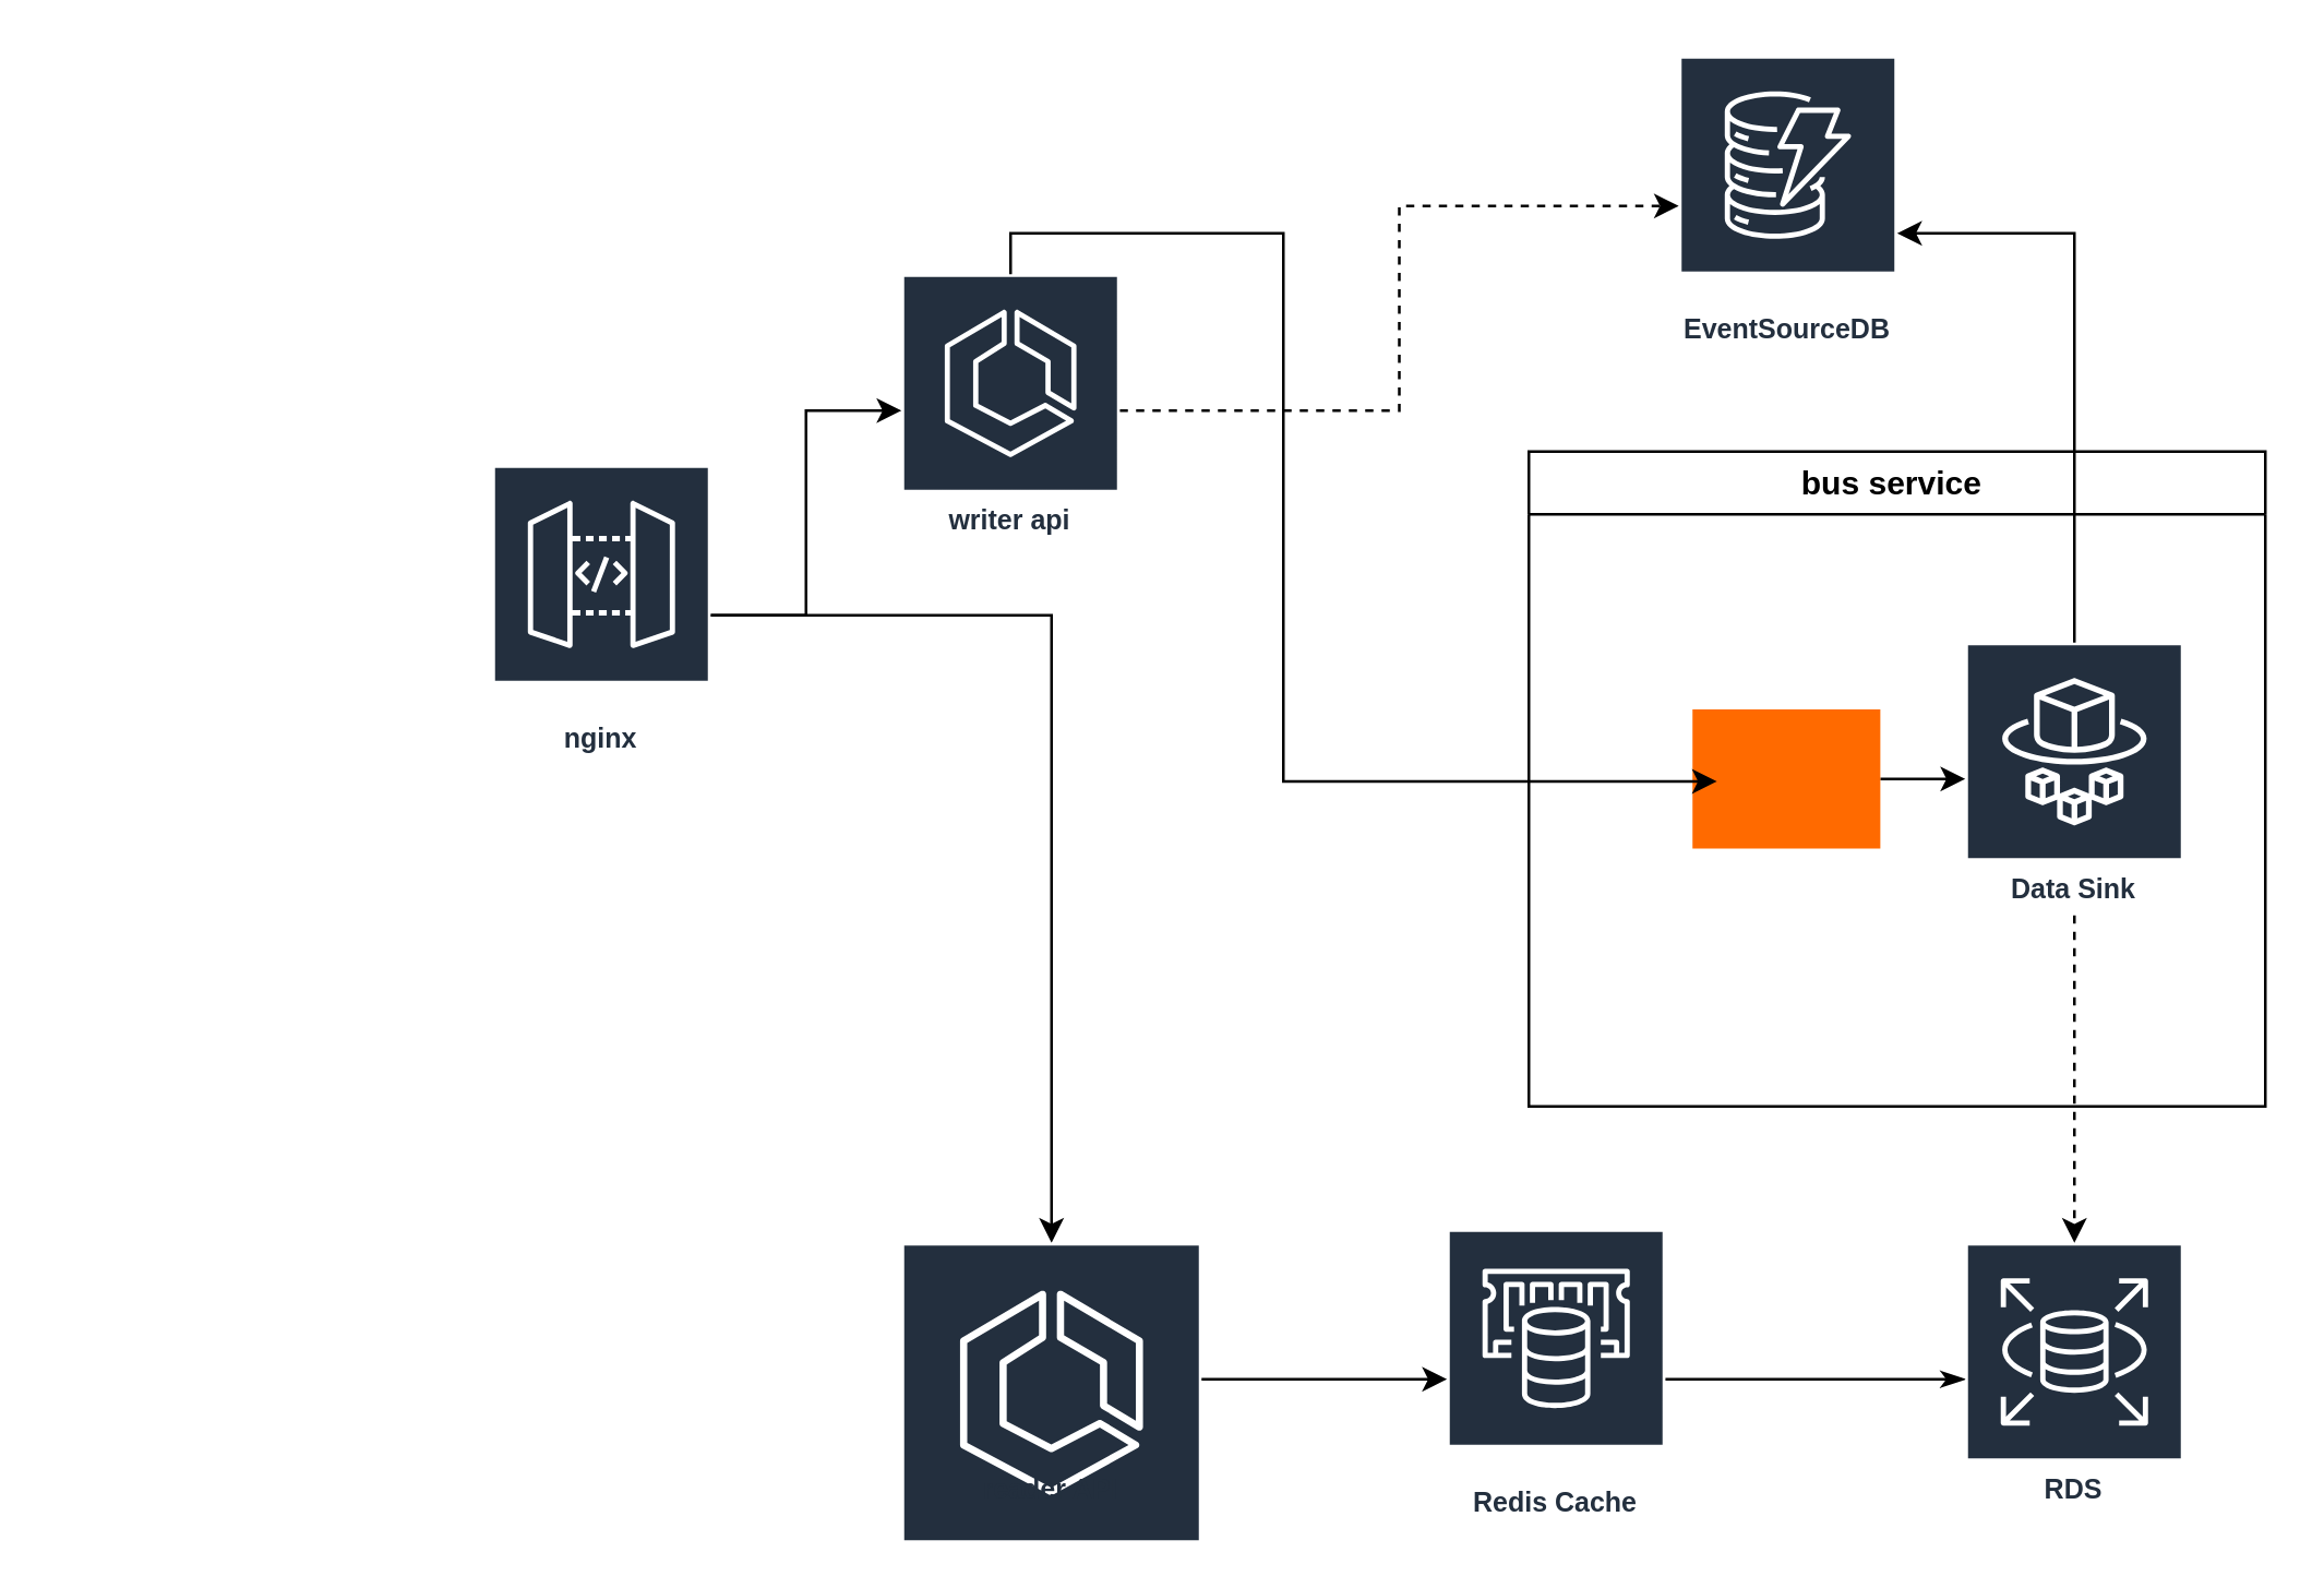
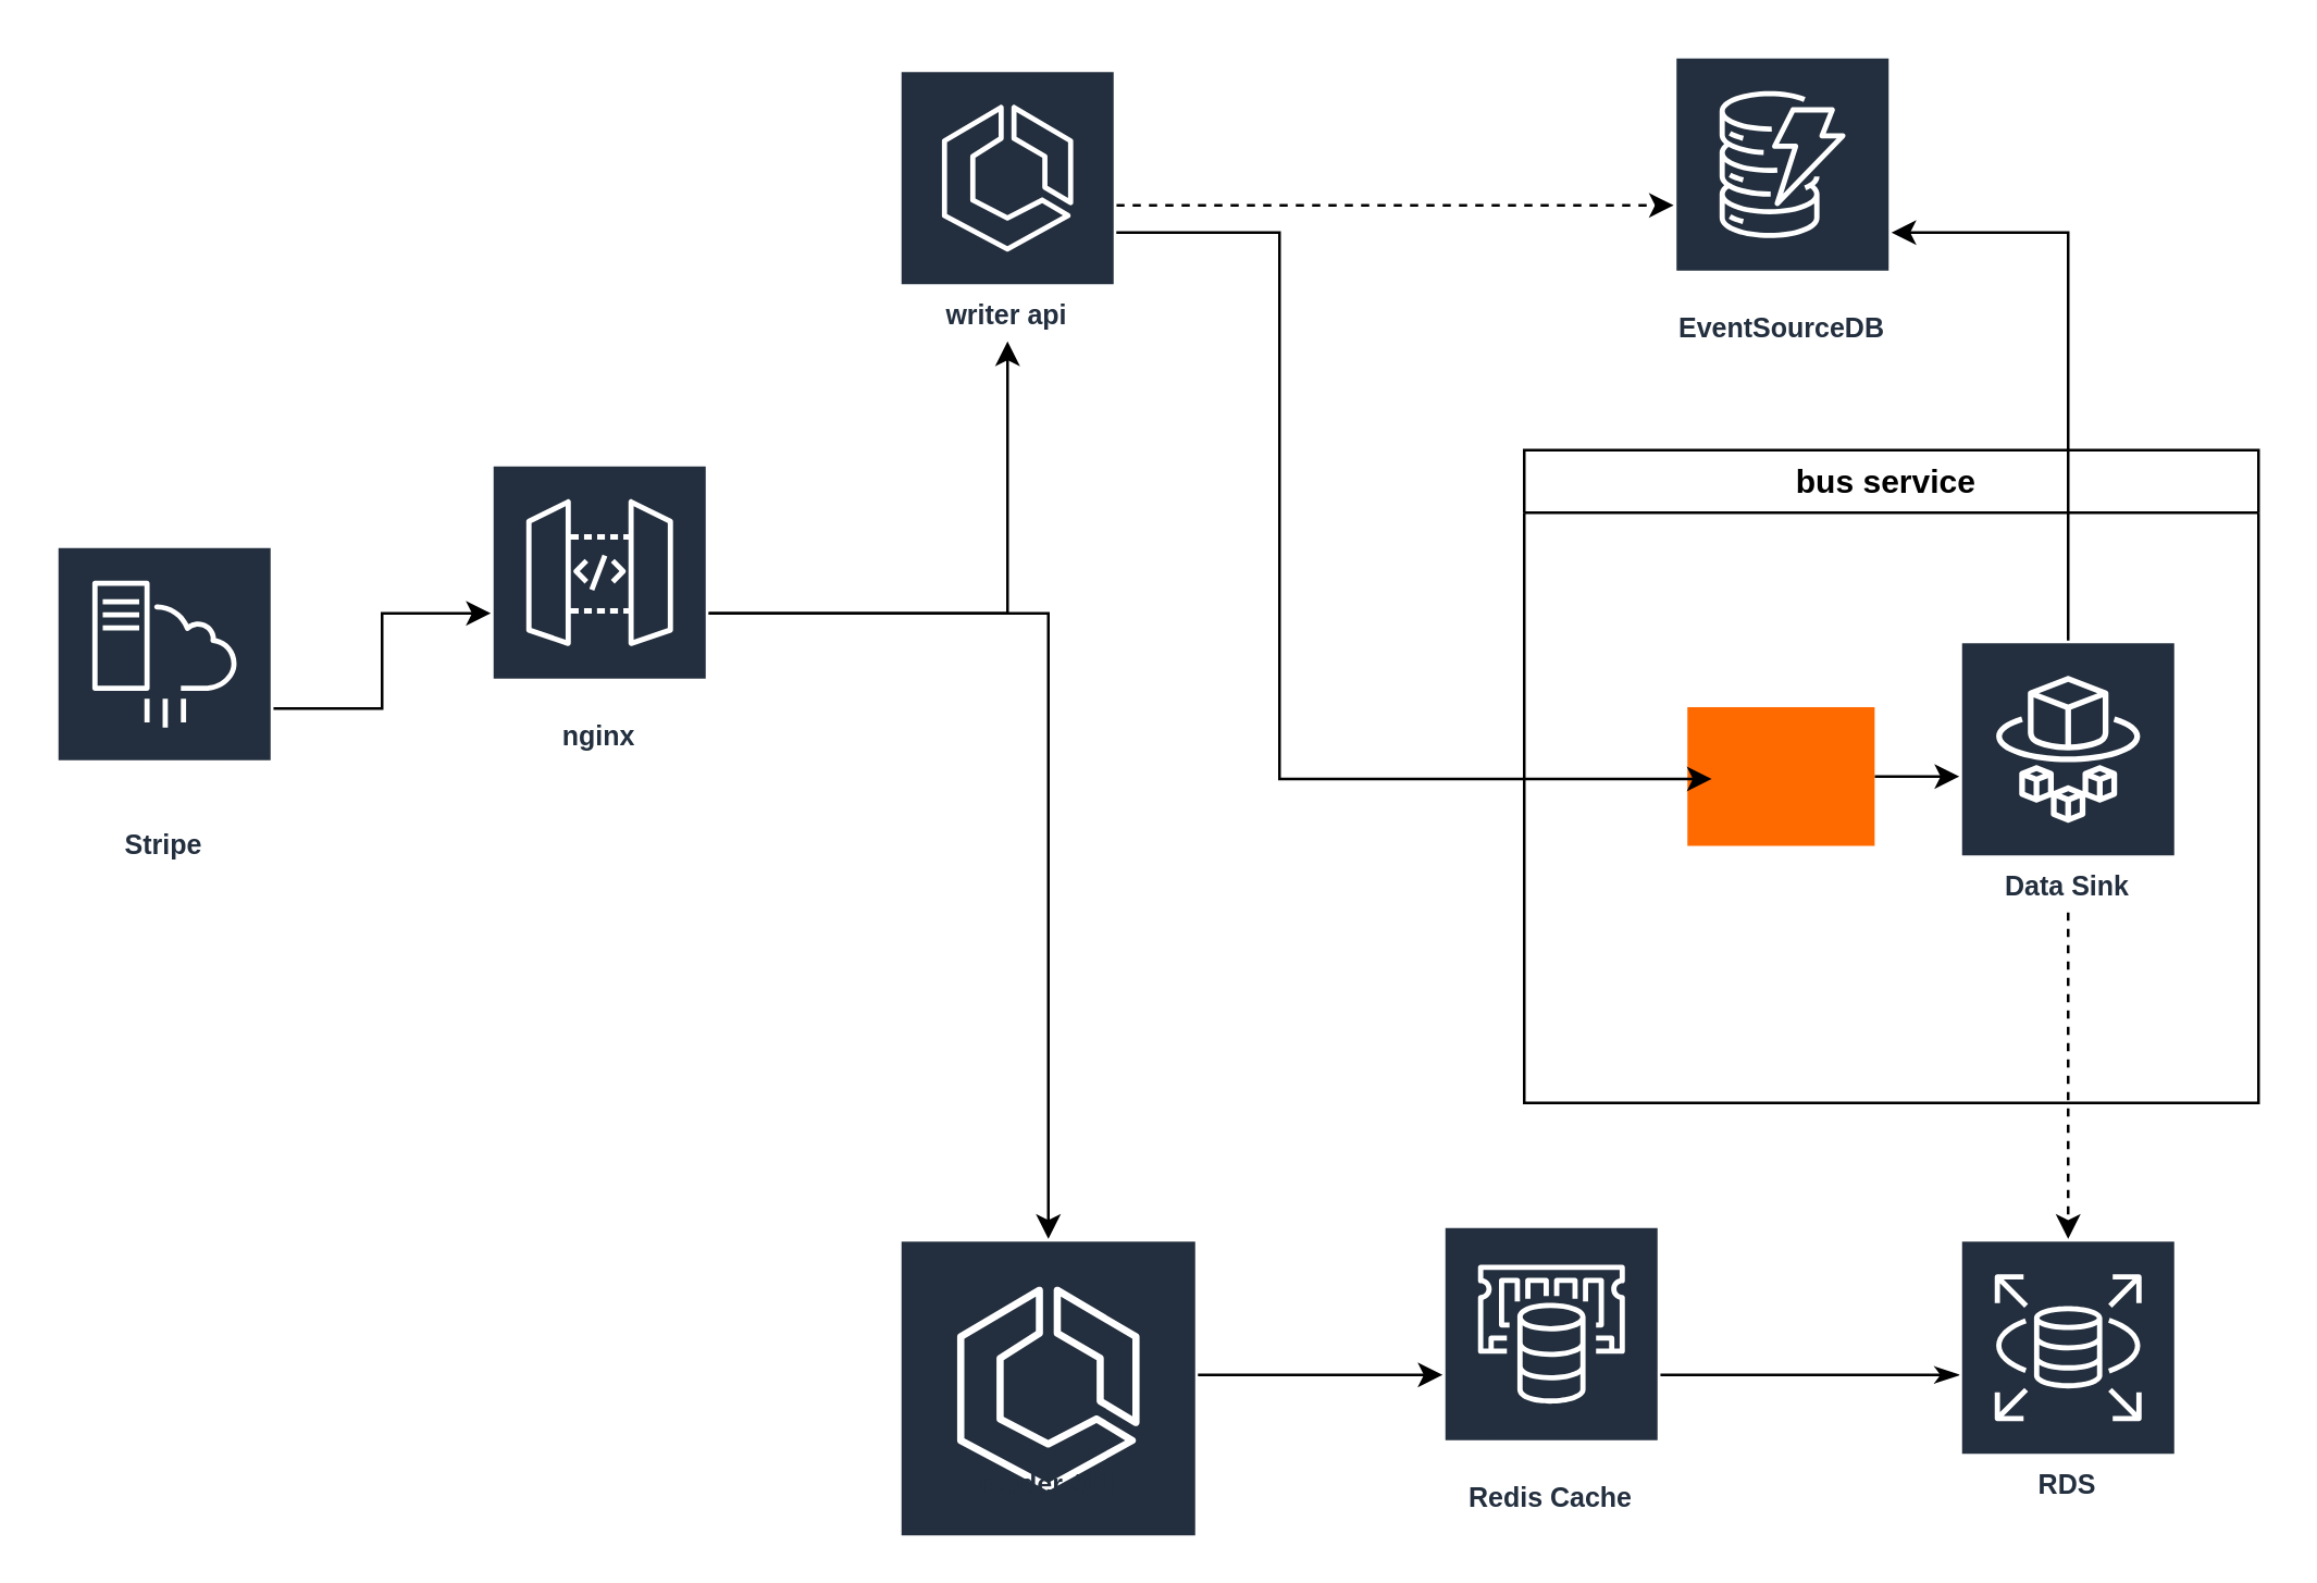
  <mxCell id="0" />
  <mxCell id="1" parent="0" />
  <mxCell id="2" style="edgeStyle=orthogonalEdgeStyle;rounded=0;orthogonalLoop=1;jettySize=auto;html=1;" parent="1" source="4" target="6" edge="1"><mxGeometry relative="1" as="geometry" /></mxCell>
  <mxCell id="3" style="edgeStyle=orthogonalEdgeStyle;rounded=0;orthogonalLoop=1;jettySize=auto;html=1;" parent="1" source="4" target="7" edge="1"><mxGeometry relative="1" as="geometry" /></mxCell>
  <mxCell id="4" value="nginx" style="sketch=0;outlineConnect=0;fontColor=#232F3E;gradientColor=none;strokeColor=#ffffff;fillColor=#232F3E;dashed=0;verticalLabelPosition=middle;verticalAlign=bottom;align=center;html=1;whiteSpace=wrap;fontSize=10;fontStyle=1;spacing=3;shape=mxgraph.aws4.productIcon;prIcon=mxgraph.aws4.api_gateway;" parent="1" vertex="1"><mxGeometry x="180" y="170" width="80" height="110" as="geometry" /></mxCell>
  <mxCell id="5" style="edgeStyle=orthogonalEdgeStyle;rounded=0;orthogonalLoop=1;jettySize=auto;html=1;dashed=1;" parent="1" source="6" target="10" edge="1"><mxGeometry relative="1" as="geometry" /></mxCell>
- <mxCell id="6" value="writer api" style="sketch=0;outlineConnect=0;fontColor=#232F3E;gradientColor=none;strokeColor=#ffffff;fillColor=#232F3E;dashed=0;verticalLabelPosition=middle;verticalAlign=bottom;align=center;html=1;whiteSpace=wrap;fontSize=10;fontStyle=1;spacing=3;shape=mxgraph.aws4.productIcon;prIcon=mxgraph.aws4.ecs;" parent="1" vertex="1"><mxGeometry x="330" y="100" width="80" height="100" as="geometry" /></mxCell>
+ <mxCell id="6" value="writer api" style="sketch=0;outlineConnect=0;fontColor=#232F3E;gradientColor=none;strokeColor=#ffffff;fillColor=#232F3E;dashed=0;verticalLabelPosition=middle;verticalAlign=bottom;align=center;html=1;whiteSpace=wrap;fontSize=10;fontStyle=1;spacing=3;shape=mxgraph.aws4.productIcon;prIcon=mxgraph.aws4.ecs;" parent="1" vertex="1"><mxGeometry x="330" y="25" width="80" height="100" as="geometry" /></mxCell>
  <mxCell id="7" value="reader API" style="sketch=0;outlineConnect=0;fontColor=#232F3E;gradientColor=none;strokeColor=#ffffff;fillColor=#232F3E;dashed=0;verticalLabelPosition=middle;verticalAlign=bottom;align=center;html=1;whiteSpace=wrap;fontSize=10;fontStyle=1;spacing=3;shape=mxgraph.aws4.productIcon;prIcon=mxgraph.aws4.ecs;" parent="1" vertex="1"><mxGeometry x="330" y="455" width="110" height="100" as="geometry" /></mxCell>
  <mxCell id="8" style="edgeStyle=orthogonalEdgeStyle;rounded=0;orthogonalLoop=1;jettySize=auto;html=1;startArrow=classicThin;startFill=1;endArrow=none;" parent="1" source="9" target="18" edge="1"><mxGeometry relative="1" as="geometry" /></mxCell>
  <mxCell id="9" value="RDS" style="sketch=0;outlineConnect=0;fontColor=#232F3E;gradientColor=none;strokeColor=#ffffff;fillColor=#232F3E;dashed=0;verticalLabelPosition=middle;verticalAlign=bottom;align=center;html=1;whiteSpace=wrap;fontSize=10;fontStyle=1;spacing=3;shape=mxgraph.aws4.productIcon;prIcon=mxgraph.aws4.rds;" parent="1" vertex="1"><mxGeometry x="720" y="455" width="80" height="100" as="geometry" /></mxCell>
  <mxCell id="10" value="EventSourceDB" style="sketch=0;outlineConnect=0;fontColor=#232F3E;gradientColor=none;strokeColor=#ffffff;fillColor=#232F3E;dashed=0;verticalLabelPosition=middle;verticalAlign=bottom;align=center;html=1;whiteSpace=wrap;fontSize=10;fontStyle=1;spacing=3;shape=mxgraph.aws4.productIcon;prIcon=mxgraph.aws4.dynamodb;" parent="1" vertex="1"><mxGeometry x="615" y="20" width="80" height="110" as="geometry" /></mxCell>
  <mxCell id="11" value="bus service&amp;nbsp;" style="swimlane;whiteSpace=wrap;html=1;" parent="1" vertex="1"><mxGeometry x="560" y="165" width="270" height="240" as="geometry" /></mxCell>
  <mxCell id="12" style="edgeStyle=orthogonalEdgeStyle;rounded=0;orthogonalLoop=1;jettySize=auto;html=1;" parent="11" source="13" target="14" edge="1"><mxGeometry relative="1" as="geometry" /></mxCell>
  <mxCell id="13" value="" style="points=[];aspect=fixed;html=1;align=center;shadow=0;dashed=0;fillColor=#FF6A00;strokeColor=none;shape=mxgraph.alibaba_cloud.kafka;" parent="11" vertex="1"><mxGeometry x="60" y="94.5" width="68.85" height="51" as="geometry" /></mxCell>
  <mxCell id="14" value="Data Sink" style="sketch=0;outlineConnect=0;fontColor=#232F3E;gradientColor=none;strokeColor=#ffffff;fillColor=#232F3E;dashed=0;verticalLabelPosition=middle;verticalAlign=bottom;align=center;html=1;whiteSpace=wrap;fontSize=10;fontStyle=1;spacing=3;shape=mxgraph.aws4.productIcon;prIcon=mxgraph.aws4.fargate;" parent="11" vertex="1"><mxGeometry x="160" y="70" width="80" height="100" as="geometry" /></mxCell>
+ <mxCell id="15" style="edgeStyle=orthogonalEdgeStyle;rounded=0;orthogonalLoop=1;jettySize=auto;html=1;" parent="1" source="16" target="4" edge="1"><mxGeometry relative="1" as="geometry" /></mxCell>
+ <mxCell id="16" value="Stripe" style="sketch=0;outlineConnect=0;fontColor=#232F3E;gradientColor=none;strokeColor=#ffffff;fillColor=#232F3E;dashed=0;verticalLabelPosition=middle;verticalAlign=bottom;align=center;html=1;whiteSpace=wrap;fontSize=10;fontStyle=1;spacing=3;shape=mxgraph.aws4.productIcon;prIcon=mxgraph.aws4.server_migration_service;" parent="1" vertex="1"><mxGeometry x="20" y="200" width="80" height="120" as="geometry" /></mxCell>
  <mxCell id="17" style="edgeStyle=orthogonalEdgeStyle;rounded=0;orthogonalLoop=1;jettySize=auto;html=1;startArrow=classic;startFill=1;endArrow=none;" parent="1" source="18" target="7" edge="1"><mxGeometry relative="1" as="geometry" /></mxCell>
  <mxCell id="18" value="Redis Cache" style="sketch=0;outlineConnect=0;fontColor=#232F3E;gradientColor=none;strokeColor=#ffffff;fillColor=#232F3E;dashed=0;verticalLabelPosition=middle;verticalAlign=bottom;align=center;html=1;whiteSpace=wrap;fontSize=10;fontStyle=1;spacing=3;shape=mxgraph.aws4.productIcon;prIcon=mxgraph.aws4.elasticache;" parent="1" vertex="1"><mxGeometry x="530" y="450" width="80" height="110" as="geometry" /></mxCell>
  <mxCell id="19" style="edgeStyle=orthogonalEdgeStyle;rounded=0;orthogonalLoop=1;jettySize=auto;html=1;dashed=1;" parent="1" source="14" target="9" edge="1"><mxGeometry relative="1" as="geometry" /></mxCell>
  <mxCell id="20" style="edgeStyle=orthogonalEdgeStyle;rounded=0;orthogonalLoop=1;jettySize=auto;html=1;entryX=0.13;entryY=0.517;entryDx=0;entryDy=0;entryPerimeter=0;" parent="1" source="6" target="13" edge="1"><mxGeometry relative="1" as="geometry"><mxPoint x="500" y="75" as="sourcePoint" /><Array as="points"><mxPoint x="470" y="85" /><mxPoint x="470" y="286" /></Array></mxGeometry></mxCell>
  <mxCell id="21" style="edgeStyle=orthogonalEdgeStyle;rounded=0;orthogonalLoop=1;jettySize=auto;html=1;" edge="1" parent="1" source="14" target="10"><mxGeometry relative="1" as="geometry"><Array as="points"><mxPoint x="760" y="85" /></Array></mxGeometry></mxCell>
